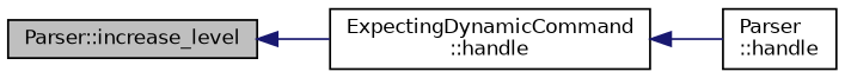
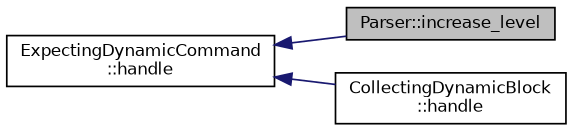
  digraph {
    rankdir=LR
    node [color=black fillcolor=white fontname=Helvetica fontsize=10 shape=record style=filled]
    edge [color=midnightblue dir=back fontname=Helvetica fontsize=10 labelfontname=Helvetica labelfontsize=10 style=solid]
    n1 [fillcolor=grey75 fontcolor=black height=0.2 label="Parser::increase_level" width=0.4]
    n2 [height=0.2 label="ExpectingDynamicCommand\l::handle" width=0.4]
-   n3 [height=0.2 label="Parser\l::handle" width=0.4]
-   n1 -> n2
+   n3 [height=0.2 label="CollectingDynamicBlock\l::handle" width=0.4]
+   n2 -> n1
    n2 -> n3
  }
